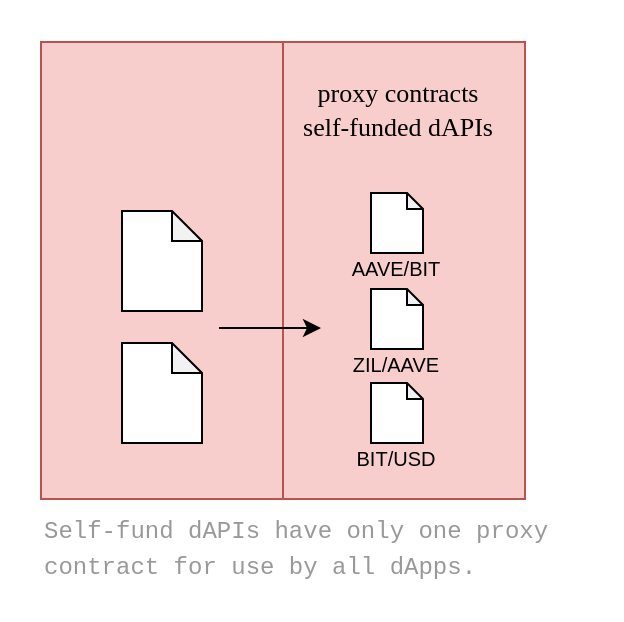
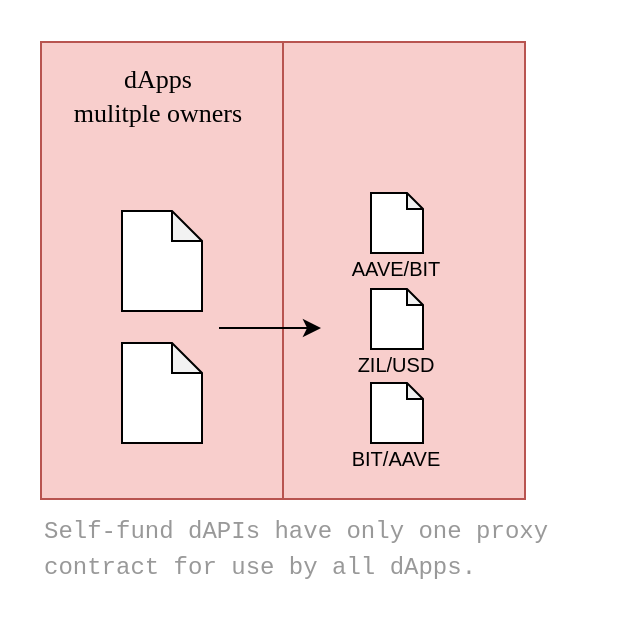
  <mxCell id="0" />
  <mxCell id="1" parent="0" />
  <mxCell id="2" value="" style="rounded=0;whiteSpace=wrap;html=1;shadow=0;fillColor=#f8cecc;strokeColor=#b85450;" parent="1" vertex="1"><mxGeometry x="141" y="20.5" width="121" height="228.5" as="geometry" /></mxCell>
- <mxCell id="3" value="&lt;font face=&quot;Verdana&quot; style=&quot;font-size: 13px&quot;&gt;proxy contracts&lt;br&gt;self-funded dAPIs&lt;br&gt;&lt;/font&gt;" style="text;html=1;strokeColor=none;fillColor=none;align=center;verticalAlign=middle;whiteSpace=wrap;rounded=0;shadow=1;fontSize=14;" parent="1" vertex="1"><mxGeometry x="144" y="38.91" width="110" height="30" as="geometry" /></mxCell>
  <mxCell id="4" value="" style="shape=note;whiteSpace=wrap;html=1;backgroundOutline=1;darkOpacity=0.05;size=8;" parent="1" vertex="1"><mxGeometry x="185" y="96" width="26" height="30" as="geometry" /></mxCell>
  <mxCell id="5" value="" style="shape=note;whiteSpace=wrap;html=1;backgroundOutline=1;darkOpacity=0.05;size=8;" parent="1" vertex="1"><mxGeometry x="185" y="144" width="26" height="30" as="geometry" /></mxCell>
  <mxCell id="6" value="" style="shape=note;whiteSpace=wrap;html=1;backgroundOutline=1;darkOpacity=0.05;size=8;" parent="1" vertex="1"><mxGeometry x="185" y="191" width="26" height="30" as="geometry" /></mxCell>
  <mxCell id="7" value="&lt;font style=&quot;font-size: 10px;&quot;&gt;AAVE/BIT&lt;/font&gt;" style="text;html=1;strokeColor=none;fillColor=none;align=center;verticalAlign=middle;whiteSpace=wrap;rounded=0;fontSize=7;" parent="1" vertex="1"><mxGeometry x="168" y="119.19" width="60" height="30" as="geometry" /></mxCell>
- <mxCell id="8" value="&lt;font style=&quot;font-size: 10px;&quot;&gt;ZIL/AAVE&lt;/font&gt;" style="text;html=1;strokeColor=none;fillColor=none;align=center;verticalAlign=middle;whiteSpace=wrap;rounded=0;fontSize=7;" parent="1" vertex="1"><mxGeometry x="168" y="167" width="60" height="30" as="geometry" /></mxCell>
- <mxCell id="9" value="&lt;font style=&quot;font-size: 10px;&quot;&gt;BIT/USD&lt;/font&gt;" style="text;html=1;strokeColor=none;fillColor=none;align=center;verticalAlign=middle;whiteSpace=wrap;rounded=0;fontSize=7;" parent="1" vertex="1"><mxGeometry x="168" y="214" width="60" height="30" as="geometry" /></mxCell>
+ <mxCell id="8" value="&lt;font style=&quot;font-size: 10px;&quot;&gt;ZIL/USD&lt;/font&gt;" style="text;html=1;strokeColor=none;fillColor=none;align=center;verticalAlign=middle;whiteSpace=wrap;rounded=0;fontSize=7;" parent="1" vertex="1"><mxGeometry x="168" y="167" width="60" height="30" as="geometry" /></mxCell>
+ <mxCell id="9" value="&lt;font style=&quot;font-size: 10px;&quot;&gt;BIT/AAVE&lt;/font&gt;" style="text;html=1;strokeColor=none;fillColor=none;align=center;verticalAlign=middle;whiteSpace=wrap;rounded=0;fontSize=7;" parent="1" vertex="1"><mxGeometry x="168" y="214" width="60" height="30" as="geometry" /></mxCell>
  <mxCell id="10" value="" style="rounded=0;whiteSpace=wrap;html=1;shadow=0;fillColor=#f8cecc;strokeColor=#b85450;" parent="1" vertex="1"><mxGeometry x="20" y="20.5" width="121" height="228.5" as="geometry" /></mxCell>
+ <mxCell id="11" value="&lt;font face=&quot;Verdana&quot; style=&quot;font-size: 13px&quot;&gt;dApps&lt;br&gt;mulitple owners&lt;br&gt;&lt;/font&gt;" style="text;html=1;strokeColor=none;fillColor=none;align=center;verticalAlign=middle;whiteSpace=wrap;rounded=0;shadow=1;fontSize=14;" parent="1" vertex="1"><mxGeometry x="24" y="31.91" width="109.5" height="30" as="geometry" /></mxCell>
  <mxCell id="12" value="" style="shape=note;whiteSpace=wrap;html=1;backgroundOutline=1;darkOpacity=0.05;fontSize=10;size=15;" parent="1" vertex="1"><mxGeometry x="60.5" y="105" width="40" height="50" as="geometry" /></mxCell>
  <mxCell id="13" value="" style="shape=note;whiteSpace=wrap;html=1;backgroundOutline=1;darkOpacity=0.05;fontSize=10;size=15;" parent="1" vertex="1"><mxGeometry x="60.5" y="171" width="40" height="50" as="geometry" /></mxCell>
  <mxCell id="14" value="" style="endArrow=none;startArrow=classic;html=1;rounded=0;fontSize=11;endFill=0;" parent="1" edge="1"><mxGeometry width="50" height="50" relative="1" as="geometry"><mxPoint x="160" y="163.5" as="sourcePoint" /><mxPoint x="109" y="163.5" as="targetPoint" /></mxGeometry></mxCell>
  <mxCell id="15" value="&lt;div style=&quot;font-family: Menlo, Monaco, &amp;quot;Courier New&amp;quot;, monospace; line-height: 18px;&quot;&gt;&lt;span style=&quot;background-color: rgb(255, 255, 255);&quot;&gt;&lt;font color=&quot;#999999&quot;&gt;Self-fund dAPIs have only one proxy contract for use by all dApps.&lt;/font&gt;&lt;/span&gt;&lt;/div&gt;" style="text;html=1;strokeColor=none;fillColor=none;align=left;verticalAlign=middle;whiteSpace=wrap;rounded=0;" vertex="1" parent="1"><mxGeometry x="20" y="259" width="270" height="30" as="geometry" /></mxCell>
